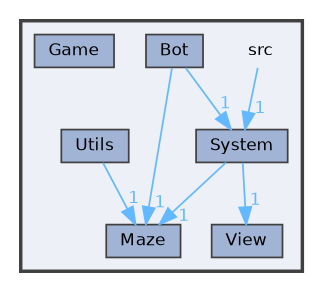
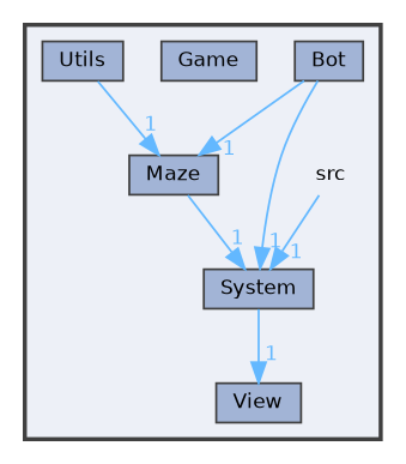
  digraph {
    compound=true
    node [fontname=Helvetica fontsize=10 shape=box color=grey25 fillcolor="#a2b4d6" style=filled]
    edge [color=steelblue1 fontcolor=steelblue1 fontname=Helvetica fontsize=10 headlabel=1 labeldistance=1.5 labelfontname=Helvetica labelfontsize=10]
    n1 [height=0.2 label=src shape=plaintext width=0.4 color="" fillcolor="" style=""]
    n2 [height=0.2 label=Bot width=0.4]
    n3 [height=0.2 label=Game width=0.4]
    n4 [height=0.2 label=Maze width=0.4]
    n5 [height=0.2 label=System width=0.4]
    n6 [height=0.2 label=Utils width=0.4]
    n7 [height=0.2 label=View width=0.4]
    subgraph cluster_1 {
      bgcolor="#edf0f7"
      fontname=Helvetica
      fontsize=10
      pencolor=grey25
      style="filled,bold"
      n1
      n2
      n3
      n4
      n5
      n6
      n7
    }
    n1 -> n5
    n2 -> n4
    n2 -> n5
-   n5 -> n4
+   n4 -> n5
    n5 -> n7
    n6 -> n4
  }
